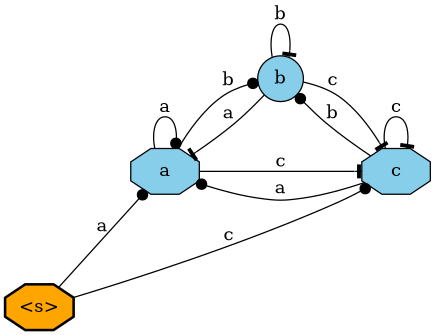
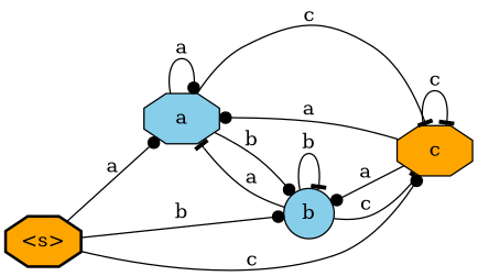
  digraph {
    nodesep=0.35
    rankdir=LR
    ranksep=0.5
    node [fillcolor=orange fixedsize=True fontsize=14 penwidth=1.0 shape=octagon style=filled]
    edge [arrowhead=dot fontsize=14]
    n1 [height=0.5 label="<s>" penwidth=2.0]
    n2 [fillcolor=skyblue height=0.5 label=a]
    n3 [fillcolor=skyblue height=0.5 label=b shape=circle]
-   n4 [fillcolor=skyblue height=0.5 label=c]
+   n4 [height=0.5 label=c]
    n1 -> n2 [label=a]
+   n1 -> n3 [label=b]
    n1 -> n4 [label=c]
    n2 -> n2 [label=a]
    n2 -> n3 [label=b]
    n2 -> n4 [arrowhead=tee label=c]
    n3 -> n2 [arrowhead=tee label=a]
    n3 -> n3 [arrowhead=tee label=b]
    n3 -> n4 [arrowhead=tee label=c]
    n4 -> n2 [label=a]
-   n4 -> n3 [label=b]
+   n4 -> n3 [label=a]
    n4 -> n4 [arrowhead=tee label=c]
  }
